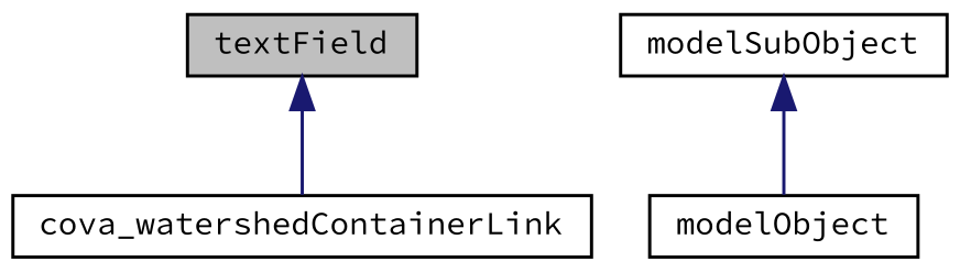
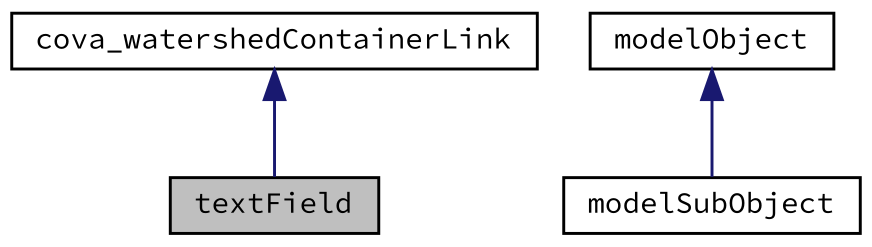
  digraph {
    fontname="Source Code Pro"
    node [color=black fillcolor=white fontname="Source Code Pro" fontsize=10 shape=record style=filled]
    edge [color=midnightblue dir=back fontname="Source Code Pro" fontsize=10 labelfontname=Helvetica labelfontsize=10 style=solid]
    n1 [fillcolor=grey75 fontcolor=black height=0.2 label=textField width=0.4]
    n2 [height=0.2 label=cova_watershedContainerLink width=0.4]
    n3 [height=0.2 label=modelSubObject width=0.4]
    n4 [height=0.2 label=modelObject width=0.4]
-   n1 -> n2
-   n3 -> n4
+   n2 -> n1
+   n4 -> n3
  }
